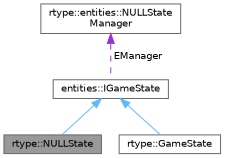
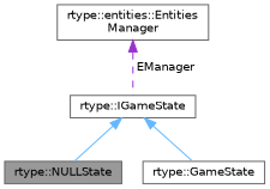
  digraph {
    node [color=gray40 fillcolor=white fontname=Helvetica fontsize=10 shape=box style=filled]
    edge [color=steelblue1 dir=back fontname=Helvetica fontsize=10 labelfontname=Helvetica labelfontsize=10 style=solid]
    n1 [fillcolor=grey60 fontcolor=black height=0.2 label="rtype::NULLState" width=0.4]
    n2 [height=0.2 label="rtype::GameState" width=0.4]
-   n3 [height=0.2 label="entities::IGameState" width=0.4]
-   n4 [height=0.2 label="rtype::entities::NULLState\lManager" width=0.4]
+   n3 [height=0.2 label="rtype::IGameState" width=0.4]
+   n4 [height=0.2 label="rtype::entities::Entities\lManager" width=0.4]
    n3 -> n1
    n3 -> n2
    n4 -> n3 [color=darkorchid3 label=" EManager" style=dashed]
  }
